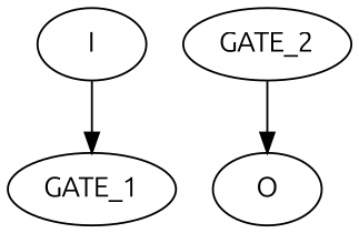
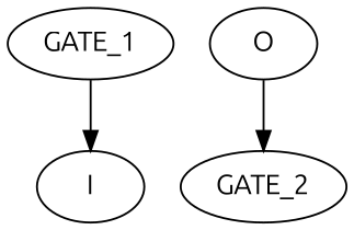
  digraph {
    fontname=Ubuntu
    node [LABEL=NOT fontname=Ubuntu]
    edge [fontname=Ubuntu]
    I [LABEL=INPUT]
    GATE_1
    O [LABEL=OUTPUT]
    GATE_2
-   I -> GATE_1
-   GATE_2 -> O
+   GATE_1 -> I
+   O -> GATE_2
  }
